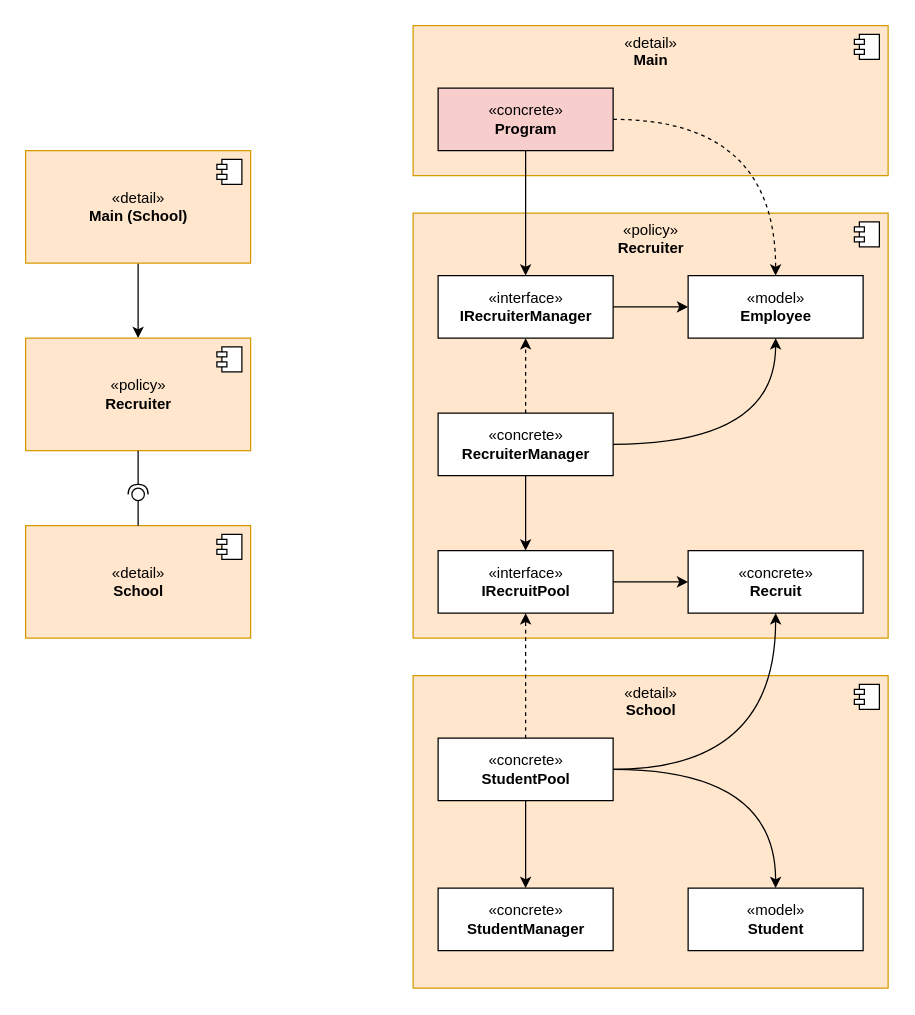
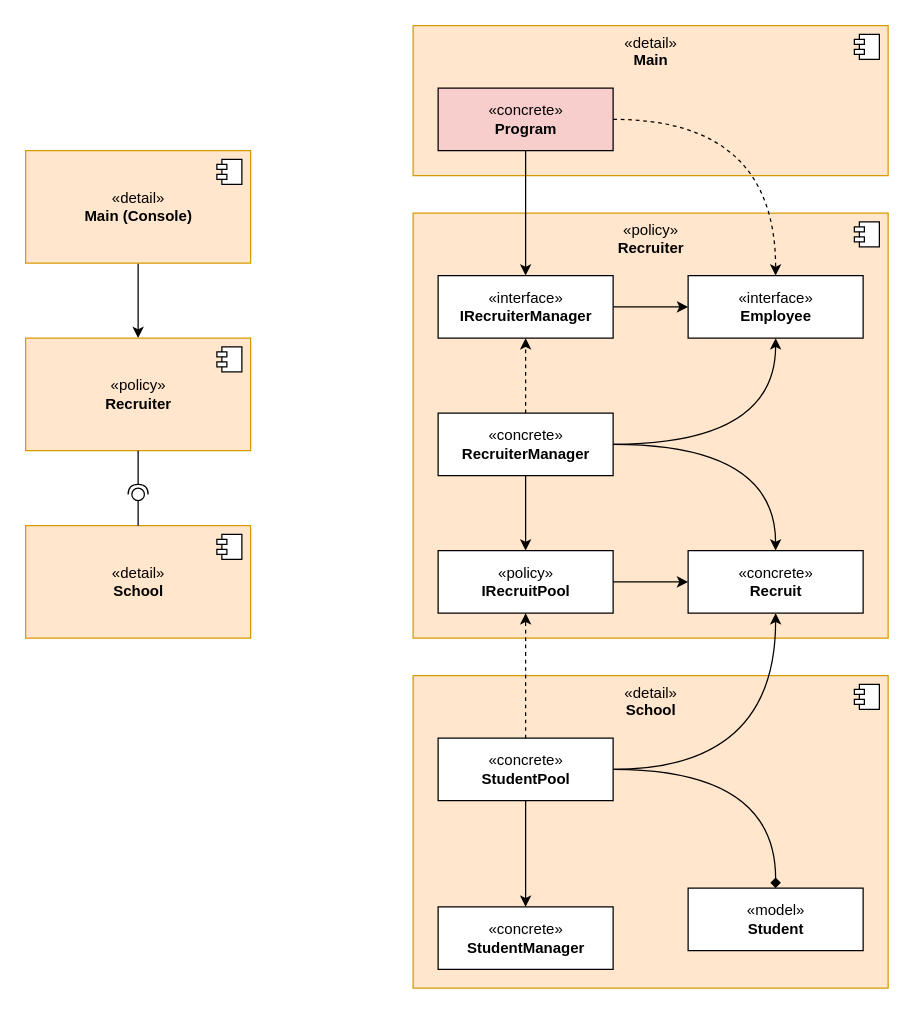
  <mxCell id="0" />
  <mxCell id="1" parent="0" />
  <mxCell id="2" value="" style="edgeStyle=orthogonalEdgeStyle;rounded=0;orthogonalLoop=1;jettySize=auto;html=1;" parent="1" source="3" target="5" edge="1"><mxGeometry relative="1" as="geometry" /></mxCell>
- <mxCell id="3" value="«detail»&lt;br&gt;&lt;b&gt;Main (School)&lt;/b&gt;" style="html=1;fillColor=#ffe6cc;strokeColor=#d79b00;" parent="1" vertex="1"><mxGeometry y="120" width="180" height="90" as="geometry" x="20" /></mxCell>
+ <mxCell id="3" value="«detail»&lt;br&gt;&lt;b&gt;Main (Console)&lt;/b&gt;" style="html=1;fillColor=#ffe6cc;strokeColor=#d79b00;" parent="1" vertex="1"><mxGeometry y="120" width="180" height="90" as="geometry" x="20" /></mxCell>
  <mxCell id="4" value="" style="shape=component;jettyWidth=8;jettyHeight=4;" parent="3" vertex="1"><mxGeometry x="1" width="20" height="20" relative="1" as="geometry"><mxPoint x="-27" y="7" as="offset" /></mxGeometry></mxCell>
  <mxCell id="5" value="«policy»&lt;br&gt;&lt;b&gt;Recruiter&lt;/b&gt;" style="html=1;fillColor=#ffe6cc;strokeColor=#d79b00;" parent="1" vertex="1"><mxGeometry y="270" width="180" height="90" as="geometry" x="20" /></mxCell>
  <mxCell id="6" value="" style="shape=component;jettyWidth=8;jettyHeight=4;" parent="5" vertex="1"><mxGeometry x="1" width="20" height="20" relative="1" as="geometry"><mxPoint x="-27" y="7" as="offset" /></mxGeometry></mxCell>
  <mxCell id="7" value="«detail»&lt;br&gt;&lt;b&gt;School&lt;/b&gt;" style="html=1;fillColor=#ffe6cc;strokeColor=#d79b00;" parent="1" vertex="1"><mxGeometry y="420" width="180" height="90" as="geometry" x="20" /></mxCell>
  <mxCell id="8" value="" style="shape=component;jettyWidth=8;jettyHeight=4;" parent="7" vertex="1"><mxGeometry x="1" width="20" height="20" relative="1" as="geometry"><mxPoint x="-27" y="7" as="offset" /></mxGeometry></mxCell>
  <mxCell id="9" value="«policy»&lt;br&gt;&lt;b&gt;Recruiter&lt;/b&gt;" style="html=1;fillColor=#ffe6cc;strokeColor=#d79b00;verticalAlign=top;align=center;" parent="1" vertex="1"><mxGeometry x="330" y="170" width="380" height="340" as="geometry" /></mxCell>
  <mxCell id="10" value="" style="shape=component;jettyWidth=8;jettyHeight=4;" parent="9" vertex="1"><mxGeometry x="1" width="20" height="20" relative="1" as="geometry"><mxPoint x="-27" y="7" as="offset" /></mxGeometry></mxCell>
  <mxCell id="11" style="edgeStyle=orthogonalEdgeStyle;curved=1;rounded=0;orthogonalLoop=1;jettySize=auto;html=1;" parent="1" source="12" target="21" edge="1"><mxGeometry relative="1" as="geometry" /></mxCell>
  <mxCell id="12" value="«interface»&lt;br&gt;&lt;b&gt;IRecruiterManager&lt;/b&gt;" style="html=1;align=center;" parent="1" vertex="1"><mxGeometry x="350" y="220" width="140" height="50" as="geometry" /></mxCell>
  <mxCell id="13" style="edgeStyle=orthogonalEdgeStyle;rounded=0;orthogonalLoop=1;jettySize=auto;html=1;dashed=1;" parent="1" source="17" target="12" edge="1"><mxGeometry relative="1" as="geometry" /></mxCell>
  <mxCell id="14" style="edgeStyle=orthogonalEdgeStyle;rounded=0;orthogonalLoop=1;jettySize=auto;html=1;" parent="1" source="17" target="19" edge="1"><mxGeometry relative="1" as="geometry" /></mxCell>
+ <mxCell id="15" style="edgeStyle=orthogonalEdgeStyle;rounded=0;orthogonalLoop=1;jettySize=auto;html=1;curved=1;" parent="1" source="17" target="20" edge="1"><mxGeometry relative="1" as="geometry" /></mxCell>
  <mxCell id="16" style="edgeStyle=orthogonalEdgeStyle;curved=1;rounded=0;orthogonalLoop=1;jettySize=auto;html=1;" parent="1" source="17" target="21" edge="1"><mxGeometry relative="1" as="geometry" /></mxCell>
  <mxCell id="17" value="«concrete»&lt;br&gt;&lt;b&gt;RecruiterManager&lt;/b&gt;" style="html=1;align=center;" parent="1" vertex="1"><mxGeometry x="350" y="330" width="140" height="50" as="geometry" /></mxCell>
  <mxCell id="18" value="" style="edgeStyle=orthogonalEdgeStyle;rounded=0;orthogonalLoop=1;jettySize=auto;html=1;" parent="1" source="19" target="20" edge="1"><mxGeometry relative="1" as="geometry" /></mxCell>
- <mxCell id="19" value="«interface»&lt;br&gt;&lt;b&gt;IRecruitPool&lt;/b&gt;" style="html=1;align=center;" parent="1" vertex="1"><mxGeometry x="350" y="440" width="140" height="50" as="geometry" /></mxCell>
+ <mxCell id="19" value="«policy»&lt;br&gt;&lt;b&gt;IRecruitPool&lt;/b&gt;" style="html=1;align=center;" parent="1" vertex="1"><mxGeometry x="350" y="440" width="140" height="50" as="geometry" /></mxCell>
  <mxCell id="20" value="«concrete»&lt;br&gt;&lt;b&gt;Recruit&lt;/b&gt;" style="html=1;align=center;" parent="1" vertex="1"><mxGeometry x="550" y="440" width="140" height="50" as="geometry" /></mxCell>
- <mxCell id="21" value="«model»&lt;br&gt;&lt;b&gt;Employee&lt;/b&gt;" style="html=1;align=center;" parent="1" vertex="1"><mxGeometry x="550" y="220" width="140" height="50" as="geometry" /></mxCell>
+ <mxCell id="21" value="«interface»&lt;br&gt;&lt;b&gt;Employee&lt;/b&gt;" style="html=1;align=center;" parent="1" vertex="1"><mxGeometry x="550" y="220" width="140" height="50" as="geometry" /></mxCell>
  <mxCell id="22" value="«detail»&lt;br&gt;&lt;b&gt;Main&lt;/b&gt;" style="html=1;fillColor=#ffe6cc;strokeColor=#d79b00;verticalAlign=top;align=center;" parent="1" vertex="1"><mxGeometry x="330" y="20" width="380" height="120" as="geometry" /></mxCell>
  <mxCell id="23" value="" style="shape=component;jettyWidth=8;jettyHeight=4;" parent="22" vertex="1"><mxGeometry x="1" width="20" height="20" relative="1" as="geometry"><mxPoint x="-27" y="7" as="offset" /></mxGeometry></mxCell>
  <mxCell id="24" value="«concrete»&lt;br&gt;&lt;b&gt;Program&lt;/b&gt;" style="html=1;align=center;fillColor=#f8cecc;" parent="22" vertex="1"><mxGeometry x="20" y="50" width="140" height="50" as="geometry" /></mxCell>
  <mxCell id="25" style="edgeStyle=orthogonalEdgeStyle;curved=1;rounded=0;orthogonalLoop=1;jettySize=auto;html=1;" parent="1" source="24" target="12" edge="1"><mxGeometry relative="1" as="geometry" /></mxCell>
  <mxCell id="26" style="edgeStyle=orthogonalEdgeStyle;curved=1;rounded=0;orthogonalLoop=1;jettySize=auto;html=1;dashed=1;" parent="1" source="24" target="21" edge="1"><mxGeometry relative="1" as="geometry" /></mxCell>
  <mxCell id="27" value="«detail»&lt;br&gt;&lt;b&gt;School&lt;/b&gt;" style="html=1;fillColor=#ffe6cc;strokeColor=#d79b00;verticalAlign=top;" parent="1" vertex="1"><mxGeometry x="330" y="540" width="380" height="250" as="geometry" /></mxCell>
  <mxCell id="28" value="" style="shape=component;jettyWidth=8;jettyHeight=4;" parent="27" vertex="1"><mxGeometry x="1" width="20" height="20" relative="1" as="geometry"><mxPoint x="-27" y="7" as="offset" /></mxGeometry></mxCell>
  <mxCell id="29" value="«model»&lt;br&gt;&lt;b&gt;Student&lt;/b&gt;" style="html=1;align=center;" parent="27" vertex="1"><mxGeometry x="220" y="170" width="140" height="50" as="geometry" /></mxCell>
- <mxCell id="30" value="«concrete»&lt;br&gt;&lt;b&gt;StudentManager&lt;/b&gt;" style="html=1;align=center;" parent="27" vertex="1"><mxGeometry x="20" y="170" width="140" height="50" as="geometry" /></mxCell>
+ <mxCell id="30" value="«concrete»&lt;br&gt;&lt;b&gt;StudentManager&lt;/b&gt;" style="html=1;align=center;" parent="27" vertex="1"><mxGeometry x="20" y="185" width="140" height="50" as="geometry" /></mxCell>
  <mxCell id="31" value="«concrete»&lt;br&gt;&lt;b&gt;StudentPool&lt;/b&gt;" style="html=1;align=center;" parent="27" vertex="1"><mxGeometry x="20" y="50" width="140" height="50" as="geometry" /></mxCell>
- <mxCell id="32" style="edgeStyle=orthogonalEdgeStyle;curved=1;rounded=0;orthogonalLoop=1;jettySize=auto;html=1;" parent="27" source="31" target="29" edge="1"><mxGeometry relative="1" as="geometry" /></mxCell>
+ <mxCell id="32" style="edgeStyle=orthogonalEdgeStyle;curved=1;rounded=0;orthogonalLoop=1;jettySize=auto;html=1;endArrow=diamond;" parent="27" source="31" target="29" edge="1"><mxGeometry relative="1" as="geometry" /></mxCell>
  <mxCell id="33" value="" style="edgeStyle=orthogonalEdgeStyle;curved=1;rounded=0;orthogonalLoop=1;jettySize=auto;html=1;" parent="27" source="31" target="30" edge="1"><mxGeometry relative="1" as="geometry" /></mxCell>
  <mxCell id="34" style="edgeStyle=orthogonalEdgeStyle;curved=1;rounded=0;orthogonalLoop=1;jettySize=auto;html=1;dashed=1;" parent="1" source="31" target="19" edge="1"><mxGeometry relative="1" as="geometry" /></mxCell>
  <mxCell id="35" style="edgeStyle=orthogonalEdgeStyle;curved=1;rounded=0;orthogonalLoop=1;jettySize=auto;html=1;" parent="1" source="31" target="20" edge="1"><mxGeometry relative="1" as="geometry" /></mxCell>
  <mxCell id="36" value="" style="rounded=0;orthogonalLoop=1;jettySize=auto;html=1;endArrow=none;endFill=0;exitX=0.5;exitY=0;exitDx=0;exitDy=0;" parent="1" source="7" target="38" edge="1"><mxGeometry relative="1" as="geometry"><mxPoint x="-90" y="395" as="sourcePoint" /></mxGeometry></mxCell>
  <mxCell id="37" value="" style="rounded=0;orthogonalLoop=1;jettySize=auto;html=1;endArrow=halfCircle;endFill=0;entryX=0.5;entryY=0.5;entryDx=0;entryDy=0;endSize=6;strokeWidth=1;exitX=0.5;exitY=1;exitDx=0;exitDy=0;" parent="1" source="5" target="38" edge="1"><mxGeometry relative="1" as="geometry"><mxPoint x="-50" y="395" as="sourcePoint" /></mxGeometry></mxCell>
  <mxCell id="38" value="" style="ellipse;whiteSpace=wrap;html=1;fontFamily=Helvetica;fontSize=12;fontColor=#000000;align=center;strokeColor=#000000;fillColor=#ffffff;points=[];aspect=fixed;resizable=0;" parent="1" vertex="1"><mxGeometry x="105" y="390" width="10" height="10" as="geometry" /></mxCell>
